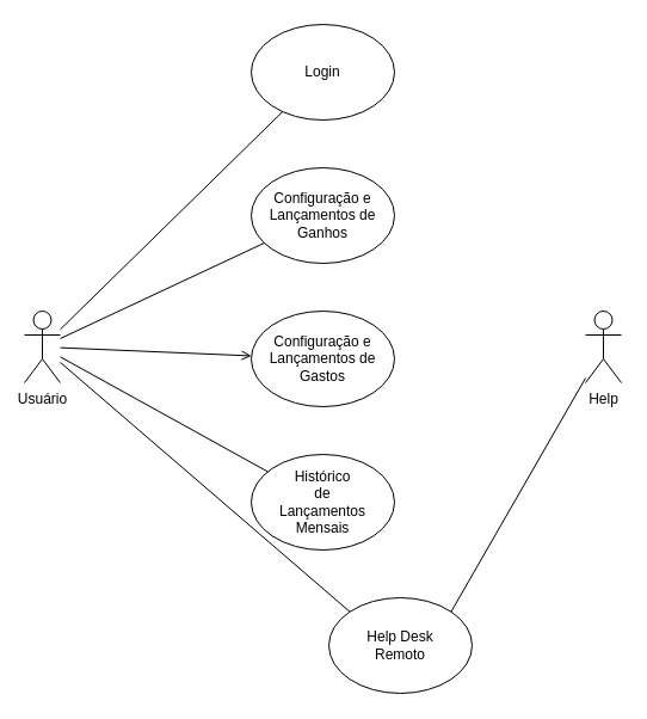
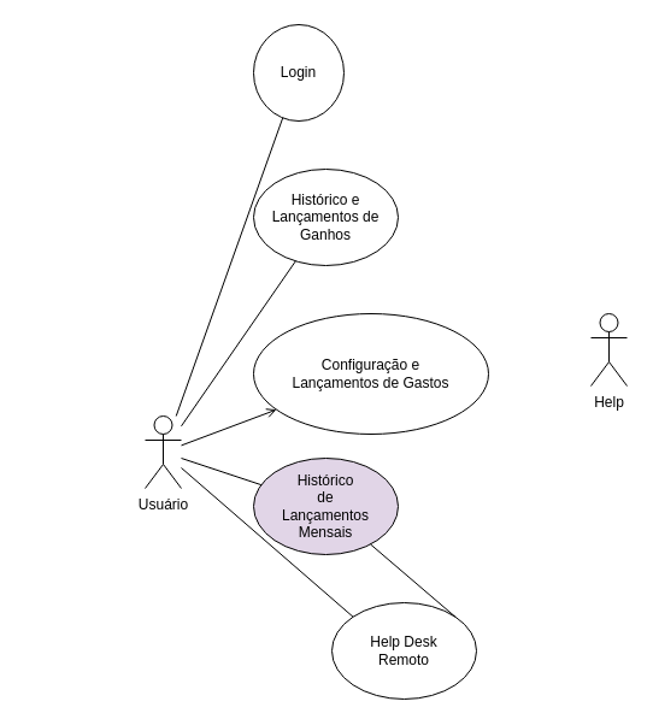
  <mxCell id="0" />
  <mxCell id="1" parent="0" />
- <mxCell id="2" value="Usuário" style="shape=umlActor;verticalLabelPosition=bottom;verticalAlign=top;html=1;outlineConnect=0;" vertex="1" parent="1"><mxGeometry x="20" y="260" width="30" height="60" as="geometry" /></mxCell>
+ <mxCell id="2" value="Usuário" style="shape=umlActor;verticalLabelPosition=bottom;verticalAlign=top;html=1;outlineConnect=0;" vertex="1" parent="1"><mxGeometry x="120" y="345" width="30" height="60" as="geometry" /></mxCell>
  <mxCell id="3" value="Help" style="shape=umlActor;verticalLabelPosition=bottom;verticalAlign=top;html=1;outlineConnect=0;" vertex="1" parent="1"><mxGeometry x="490" y="260" width="30" height="60" as="geometry" /></mxCell>
- <mxCell id="4" value="Login" style="ellipse;whiteSpace=wrap;html=1;" vertex="1" parent="1"><mxGeometry x="210" y="20" width="120" height="80" as="geometry" /></mxCell>
- <mxCell id="5" value="Configuração e&lt;br&gt;Lançamentos&amp;nbsp;de Ganhos" style="ellipse;whiteSpace=wrap;html=1;" vertex="1" parent="1"><mxGeometry x="210" y="140" width="120" height="80" as="geometry" /></mxCell>
- <mxCell id="6" value="Histórico&lt;br&gt;de&lt;br&gt;Lançamentos&lt;br&gt;Mensais" style="ellipse;whiteSpace=wrap;html=1;" vertex="1" parent="1"><mxGeometry x="210" y="380" width="120" height="80" as="geometry" /></mxCell>
+ <mxCell id="4" value="Login" style="ellipse;whiteSpace=wrap;html=1;" vertex="1" parent="1"><mxGeometry x="210" y="20" width="75" height="80" as="geometry" /></mxCell>
+ <mxCell id="5" value="Histórico e&lt;br&gt;Lançamentos&amp;nbsp;de Ganhos" style="ellipse;whiteSpace=wrap;html=1;" vertex="1" parent="1"><mxGeometry x="210" y="140" width="120" height="80" as="geometry" /></mxCell>
+ <mxCell id="6" value="Histórico&lt;br&gt;de&lt;br&gt;Lançamentos&lt;br&gt;Mensais" style="ellipse;whiteSpace=wrap;html=1;fillColor=#e1d5e7;" vertex="1" parent="1"><mxGeometry x="210" y="380" width="120" height="80" as="geometry" /></mxCell>
  <mxCell id="7" value="Help Desk&lt;br&gt;Remoto" style="ellipse;whiteSpace=wrap;html=1;" vertex="1" parent="1"><mxGeometry x="275" y="500" width="120" height="80" as="geometry" /></mxCell>
- <mxCell id="8" value="Configuração e&lt;br&gt;Lançamentos&amp;nbsp;de Gastos" style="ellipse;whiteSpace=wrap;html=1;" vertex="1" parent="1"><mxGeometry x="210" y="260" width="120" height="80" as="geometry" /></mxCell>
+ <mxCell id="8" value="Configuração e&lt;br&gt;Lançamentos&amp;nbsp;de Gastos" style="ellipse;whiteSpace=wrap;html=1;" vertex="1" parent="1"><mxGeometry x="210" y="260" width="195" height="100" as="geometry" /></mxCell>
  <mxCell id="9" value="" style="endArrow=none;html=1;rounded=0;" edge="1" parent="1" source="2" target="4"><mxGeometry width="50" height="50" relative="1" as="geometry"><mxPoint x="320" y="250" as="sourcePoint" /><mxPoint x="370" y="200" as="targetPoint" /></mxGeometry></mxCell>
  <mxCell id="10" value="" style="endArrow=none;html=1;rounded=0;" edge="1" parent="1" source="2" target="5"><mxGeometry width="50" height="50" relative="1" as="geometry"><mxPoint x="320" y="250" as="sourcePoint" /><mxPoint x="370" y="200" as="targetPoint" /></mxGeometry></mxCell>
  <mxCell id="11" value="" style="endArrow=open;html=1;rounded=0;" edge="1" parent="1" source="2" target="8"><mxGeometry width="50" height="50" relative="1" as="geometry"><mxPoint x="320" y="250" as="sourcePoint" /><mxPoint x="370" y="200" as="targetPoint" /></mxGeometry></mxCell>
  <mxCell id="12" value="" style="endArrow=none;html=1;rounded=0;" edge="1" parent="1" source="2" target="6"><mxGeometry width="50" height="50" relative="1" as="geometry"><mxPoint x="320" y="350" as="sourcePoint" /><mxPoint x="370" y="300" as="targetPoint" /></mxGeometry></mxCell>
  <mxCell id="13" value="" style="endArrow=none;html=1;rounded=0;entryX=0;entryY=0;entryDx=0;entryDy=0;" edge="1" parent="1" source="2" target="7"><mxGeometry width="50" height="50" relative="1" as="geometry"><mxPoint x="320" y="350" as="sourcePoint" /><mxPoint x="370" y="300" as="targetPoint" /></mxGeometry></mxCell>
- <mxCell id="14" value="" style="endArrow=none;html=1;rounded=0;exitX=1;exitY=0;exitDx=0;exitDy=0;" edge="1" parent="1" source="7" target="3"><mxGeometry width="50" height="50" relative="1" as="geometry"><mxPoint x="320" y="350" as="sourcePoint" /><mxPoint x="370" y="300" as="targetPoint" /></mxGeometry></mxCell>
+ <mxCell id="14" value="" style="endArrow=none;html=1;rounded=0;exitX=1;exitY=0;exitDx=0;exitDy=0;" edge="1" parent="1" source="7" target="6"><mxGeometry width="50" height="50" relative="1" as="geometry"><mxPoint x="320" y="350" as="sourcePoint" /><mxPoint x="370" y="300" as="targetPoint" /></mxGeometry></mxCell>
